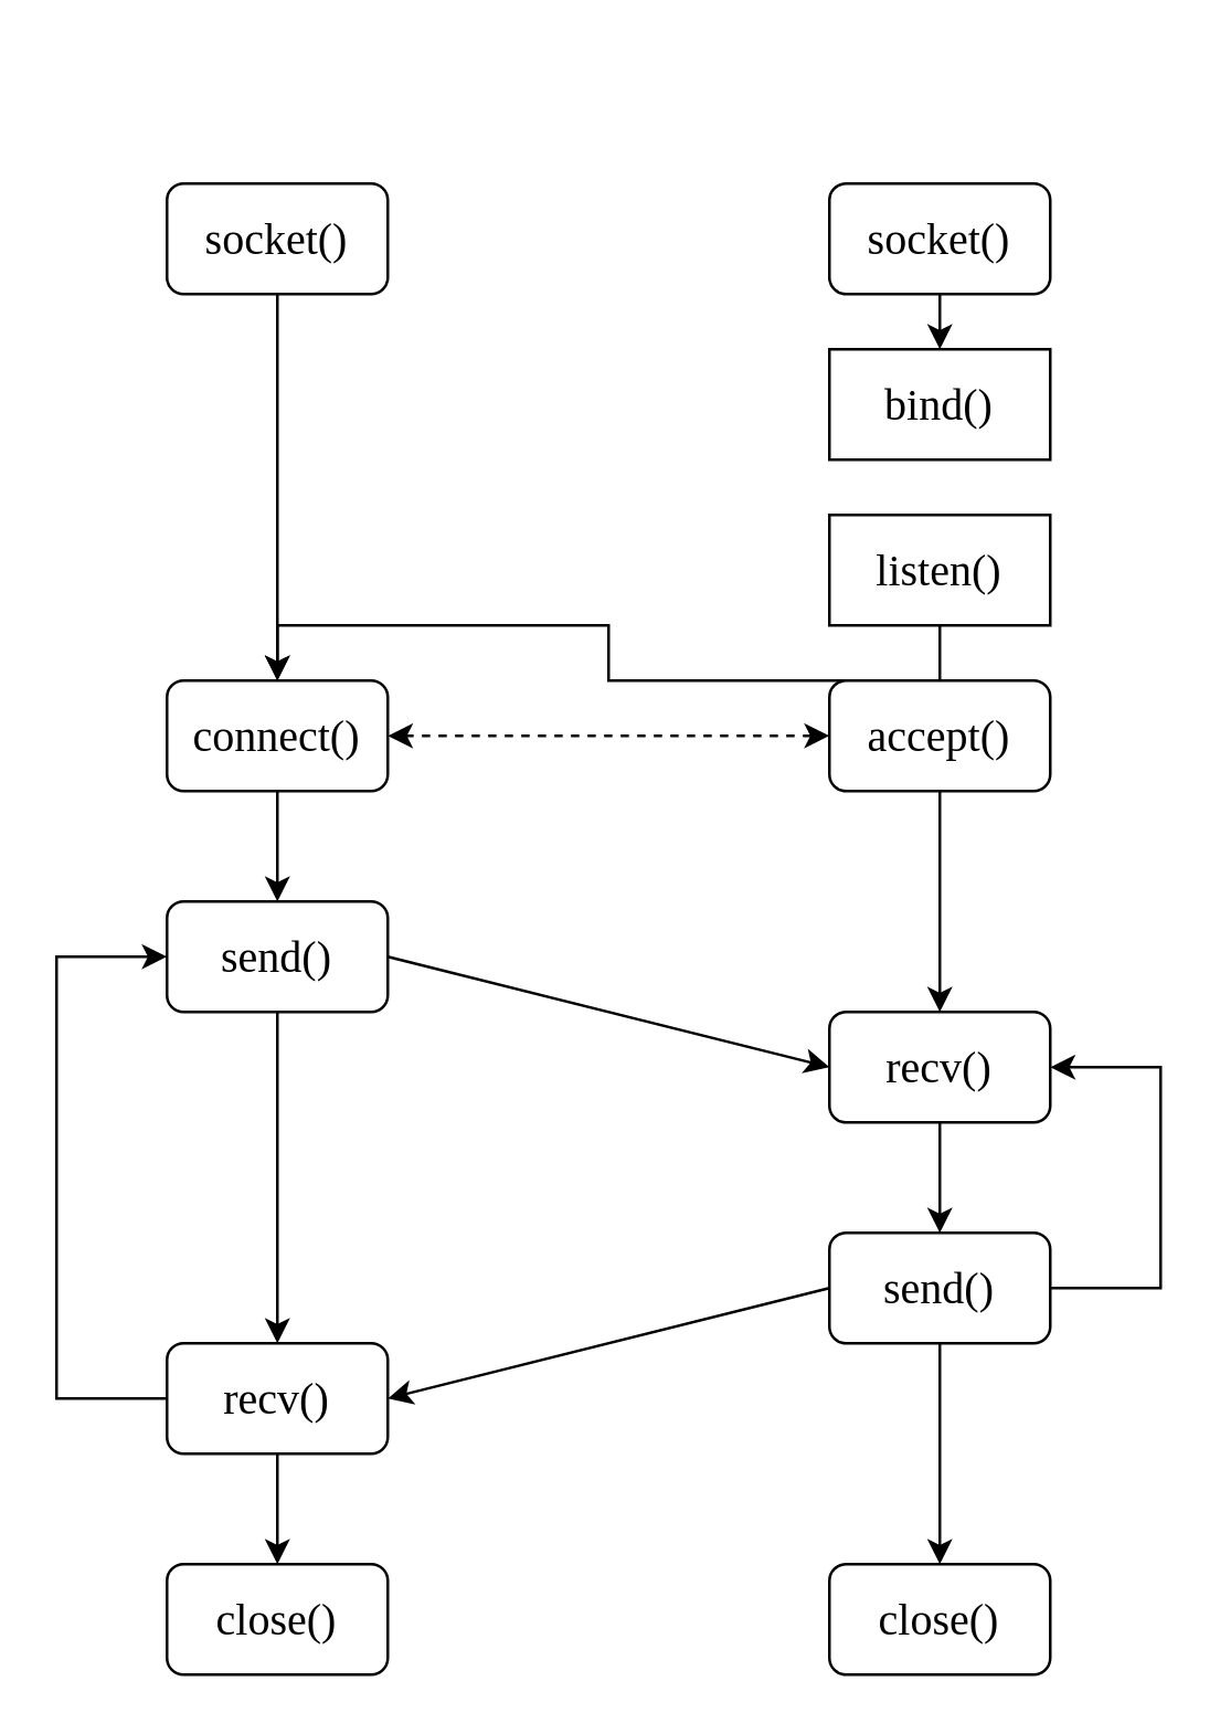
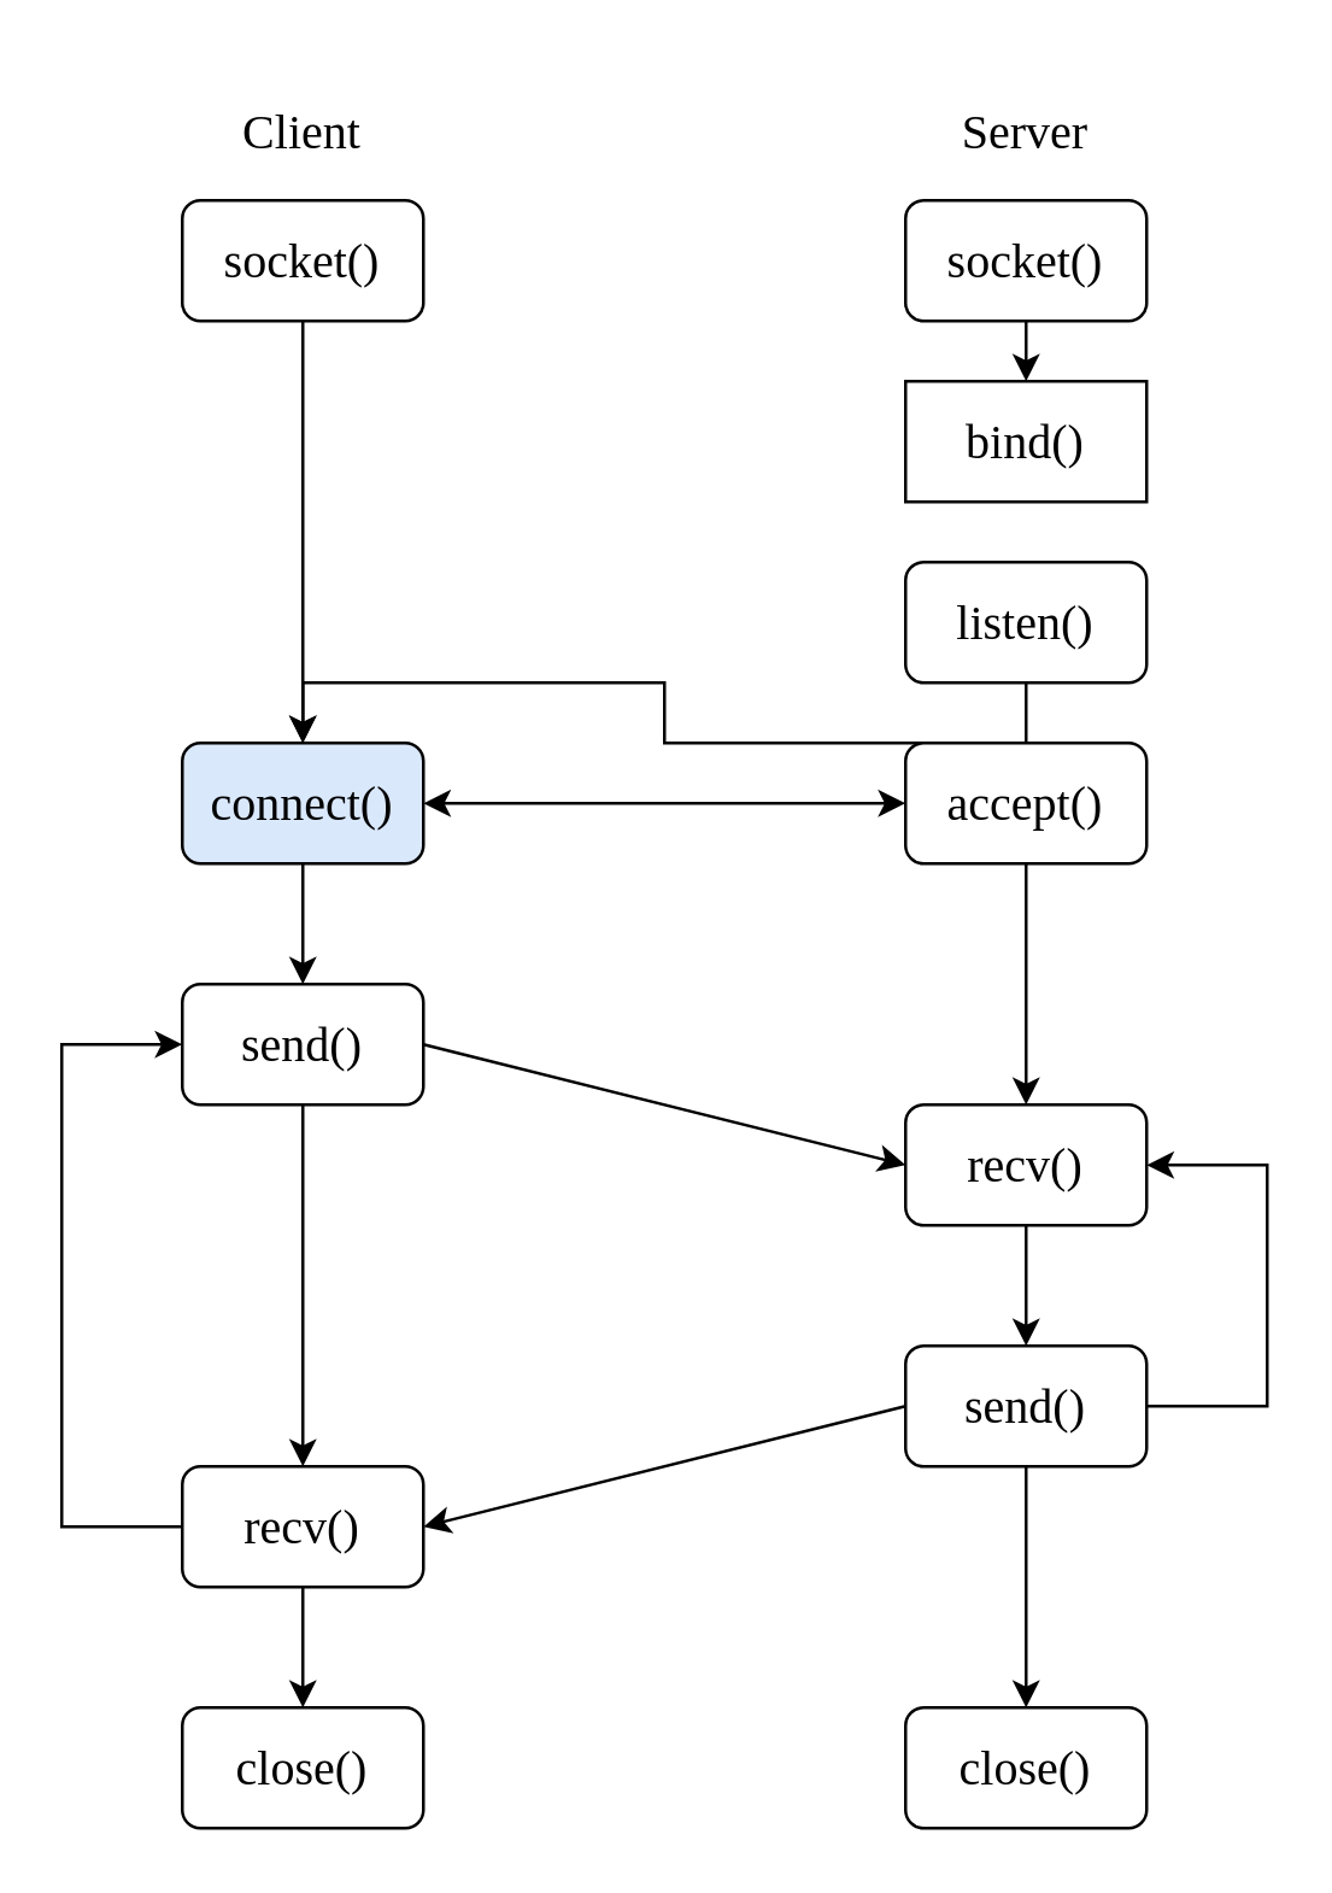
  <mxCell id="0" />
  <mxCell id="1" parent="0" />
+ <mxCell id="2" value="Client" style="text;html=1;strokeColor=none;fillColor=none;align=center;verticalAlign=middle;whiteSpace=wrap;rounded=0;fontSize=16;aspect=fixed;fontFamily=Comic Sans MS;" vertex="1" parent="1"><mxGeometry x="60" y="20.29" width="80" height="45.71" as="geometry" /></mxCell>
  <mxCell id="3" style="edgeStyle=orthogonalEdgeStyle;rounded=0;orthogonalLoop=1;jettySize=auto;html=1;exitX=0.5;exitY=1;exitDx=0;exitDy=0;entryX=0.5;entryY=0;entryDx=0;entryDy=0;fontFamily=Comic Sans MS;" edge="1" parent="1" source="4" target="6"><mxGeometry relative="1" as="geometry" /></mxCell>
  <mxCell id="4" value="socket()" style="rounded=1;whiteSpace=wrap;html=1;aspect=fixed;fontSize=16;fontFamily=Comic Sans MS;" vertex="1" parent="1"><mxGeometry x="60" y="66" width="80" height="40" as="geometry" /></mxCell>
  <mxCell id="5" style="edgeStyle=orthogonalEdgeStyle;rounded=0;orthogonalLoop=1;jettySize=auto;html=1;exitX=0.5;exitY=1;exitDx=0;exitDy=0;entryX=0.5;entryY=0;entryDx=0;entryDy=0;fontFamily=Comic Sans MS;" edge="1" parent="1" source="6" target="8"><mxGeometry relative="1" as="geometry" /></mxCell>
- <mxCell id="6" value="connect()" style="rounded=1;whiteSpace=wrap;html=1;aspect=fixed;fontSize=16;fontFamily=Comic Sans MS;" vertex="1" parent="1"><mxGeometry x="60" y="246" width="80" height="40" as="geometry" /></mxCell>
+ <mxCell id="6" value="connect()" style="rounded=1;whiteSpace=wrap;html=1;aspect=fixed;fontSize=16;fontFamily=Comic Sans MS;fillColor=#dae8fc;" vertex="1" parent="1"><mxGeometry x="60" y="246" width="80" height="40" as="geometry" /></mxCell>
  <mxCell id="7" style="edgeStyle=orthogonalEdgeStyle;rounded=0;orthogonalLoop=1;jettySize=auto;html=1;exitX=0.5;exitY=1;exitDx=0;exitDy=0;entryX=0.5;entryY=0;entryDx=0;entryDy=0;fontFamily=Comic Sans MS;" edge="1" parent="1" source="8" target="11"><mxGeometry relative="1" as="geometry" /></mxCell>
  <mxCell id="8" value="send()" style="rounded=1;whiteSpace=wrap;html=1;aspect=fixed;fontSize=16;fontFamily=Comic Sans MS;" vertex="1" parent="1"><mxGeometry x="60" y="326" width="80" height="40" as="geometry" /></mxCell>
  <mxCell id="9" style="edgeStyle=orthogonalEdgeStyle;rounded=0;orthogonalLoop=1;jettySize=auto;html=1;exitX=0.5;exitY=1;exitDx=0;exitDy=0;entryX=0.5;entryY=0;entryDx=0;entryDy=0;fontFamily=Comic Sans MS;" edge="1" parent="1" source="11" target="12"><mxGeometry relative="1" as="geometry" /></mxCell>
  <mxCell id="10" style="edgeStyle=orthogonalEdgeStyle;rounded=0;orthogonalLoop=1;jettySize=auto;html=1;exitX=0;exitY=0.5;exitDx=0;exitDy=0;entryX=0;entryY=0.5;entryDx=0;entryDy=0;fontFamily=Comic Sans MS;" edge="1" parent="1" source="11" target="8"><mxGeometry relative="1" as="geometry"><Array as="points"><mxPoint x="20" y="506" /><mxPoint x="20" y="346" /></Array></mxGeometry></mxCell>
  <mxCell id="11" value="recv()" style="rounded=1;whiteSpace=wrap;html=1;aspect=fixed;fontSize=16;fontFamily=Comic Sans MS;" vertex="1" parent="1"><mxGeometry x="60" y="486" width="80" height="40" as="geometry" /></mxCell>
  <mxCell id="12" value="close()" style="rounded=1;whiteSpace=wrap;html=1;aspect=fixed;fontSize=16;fontFamily=Comic Sans MS;" vertex="1" parent="1"><mxGeometry x="60" y="566" width="80" height="40" as="geometry" /></mxCell>
+ <mxCell id="13" value="Server" style="text;html=1;strokeColor=none;fillColor=none;align=center;verticalAlign=middle;whiteSpace=wrap;rounded=0;fontSize=16;aspect=fixed;fontFamily=Comic Sans MS;" vertex="1" parent="1"><mxGeometry x="300" y="20.29" width="80" height="45.71" as="geometry" /></mxCell>
  <mxCell id="14" style="edgeStyle=orthogonalEdgeStyle;rounded=0;orthogonalLoop=1;jettySize=auto;html=1;exitX=0.5;exitY=1;exitDx=0;exitDy=0;entryX=0.5;entryY=0;entryDx=0;entryDy=0;fontFamily=Comic Sans MS;" edge="1" parent="1" source="15" target="16"><mxGeometry relative="1" as="geometry" /></mxCell>
  <mxCell id="15" value="socket()" style="rounded=1;whiteSpace=wrap;html=1;aspect=fixed;fontSize=16;fontFamily=Comic Sans MS;" vertex="1" parent="1"><mxGeometry x="300" y="66" width="80" height="40" as="geometry" /></mxCell>
  <mxCell id="16" value="bind()" style="whiteSpace=wrap;html=1;aspect=fixed;fontSize=16;fontFamily=Comic Sans MS;rounded=0;" vertex="1" parent="1"><mxGeometry x="300" y="126" width="80" height="40" as="geometry" /></mxCell>
  <mxCell id="17" style="edgeStyle=orthogonalEdgeStyle;rounded=0;orthogonalLoop=1;jettySize=auto;html=1;exitX=0.5;exitY=1;exitDx=0;exitDy=0;fontFamily=Comic Sans MS;" edge="1" parent="1" source="18" target="6"><mxGeometry relative="1" as="geometry" /></mxCell>
- <mxCell id="18" value="listen()" style="whiteSpace=wrap;html=1;aspect=fixed;fontSize=16;fontFamily=Comic Sans MS;rounded=0;" vertex="1" parent="1"><mxGeometry x="300" y="186" width="80" height="40" as="geometry" /></mxCell>
+ <mxCell id="18" value="listen()" style="rounded=1;whiteSpace=wrap;html=1;aspect=fixed;fontSize=16;fontFamily=Comic Sans MS;" vertex="1" parent="1"><mxGeometry x="300" y="186" width="80" height="40" as="geometry" /></mxCell>
  <mxCell id="19" style="edgeStyle=orthogonalEdgeStyle;rounded=0;orthogonalLoop=1;jettySize=auto;html=1;exitX=0.5;exitY=1;exitDx=0;exitDy=0;entryX=0.5;entryY=0;entryDx=0;entryDy=0;fontFamily=Comic Sans MS;" edge="1" parent="1" source="20" target="22"><mxGeometry relative="1" as="geometry" /></mxCell>
  <mxCell id="20" value="accept()" style="rounded=1;whiteSpace=wrap;html=1;aspect=fixed;fontSize=16;fontFamily=Comic Sans MS;" vertex="1" parent="1"><mxGeometry x="300" y="246" width="80" height="40" as="geometry" /></mxCell>
  <mxCell id="21" style="edgeStyle=orthogonalEdgeStyle;rounded=0;orthogonalLoop=1;jettySize=auto;html=1;exitX=0.5;exitY=1;exitDx=0;exitDy=0;entryX=0.5;entryY=0;entryDx=0;entryDy=0;fontFamily=Comic Sans MS;" edge="1" parent="1" source="22" target="25"><mxGeometry relative="1" as="geometry" /></mxCell>
  <mxCell id="22" value="recv()" style="rounded=1;whiteSpace=wrap;html=1;aspect=fixed;fontSize=16;fontFamily=Comic Sans MS;" vertex="1" parent="1"><mxGeometry x="300" y="366" width="80" height="40" as="geometry" /></mxCell>
  <mxCell id="23" style="edgeStyle=orthogonalEdgeStyle;rounded=0;orthogonalLoop=1;jettySize=auto;html=1;exitX=0.5;exitY=1;exitDx=0;exitDy=0;entryX=0.5;entryY=0;entryDx=0;entryDy=0;fontFamily=Comic Sans MS;" edge="1" parent="1" source="25" target="26"><mxGeometry relative="1" as="geometry" /></mxCell>
  <mxCell id="24" style="edgeStyle=orthogonalEdgeStyle;rounded=0;orthogonalLoop=1;jettySize=auto;html=1;exitX=1;exitY=0.5;exitDx=0;exitDy=0;entryX=1;entryY=0.5;entryDx=0;entryDy=0;fontFamily=Comic Sans MS;" edge="1" parent="1" source="25" target="22"><mxGeometry relative="1" as="geometry"><Array as="points"><mxPoint x="420" y="466" /><mxPoint x="420" y="386" /></Array></mxGeometry></mxCell>
  <mxCell id="25" value="send()" style="rounded=1;whiteSpace=wrap;html=1;aspect=fixed;fontSize=16;fontFamily=Comic Sans MS;" vertex="1" parent="1"><mxGeometry x="300" y="446" width="80" height="40" as="geometry" /></mxCell>
  <mxCell id="26" value="close()" style="rounded=1;whiteSpace=wrap;html=1;aspect=fixed;fontSize=16;fontFamily=Comic Sans MS;" vertex="1" parent="1"><mxGeometry x="300" y="566" width="80" height="40" as="geometry" /></mxCell>
- <mxCell id="27" value="" style="endArrow=classic;startArrow=classic;html=1;rounded=0;exitX=1;exitY=0.5;exitDx=0;exitDy=0;fontFamily=Comic Sans MS;entryX=0;entryY=0.5;entryDx=0;entryDy=0;dashed=1;" edge="1" parent="1" source="6" target="20"><mxGeometry width="50" height="50" relative="1" as="geometry"><mxPoint x="210" y="236" as="sourcePoint" /><mxPoint x="340" y="326" as="targetPoint" /></mxGeometry></mxCell>
+ <mxCell id="27" value="" style="endArrow=classic;startArrow=classic;html=1;rounded=0;exitX=1;exitY=0.5;exitDx=0;exitDy=0;fontFamily=Comic Sans MS;entryX=0;entryY=0.5;entryDx=0;entryDy=0;" edge="1" parent="1" source="6" target="20"><mxGeometry width="50" height="50" relative="1" as="geometry"><mxPoint x="210" y="236" as="sourcePoint" /><mxPoint x="340" y="326" as="targetPoint" /></mxGeometry></mxCell>
  <mxCell id="28" value="" style="endArrow=classic;html=1;rounded=0;exitX=1;exitY=0.5;exitDx=0;exitDy=0;entryX=0;entryY=0.5;entryDx=0;entryDy=0;fontFamily=Comic Sans MS;" edge="1" parent="1" source="8" target="22"><mxGeometry width="50" height="50" relative="1" as="geometry"><mxPoint x="210" y="236" as="sourcePoint" /><mxPoint x="260" y="186" as="targetPoint" /></mxGeometry></mxCell>
  <mxCell id="29" value="" style="endArrow=classic;html=1;rounded=0;exitX=0;exitY=0.5;exitDx=0;exitDy=0;entryX=1;entryY=0.5;entryDx=0;entryDy=0;fontFamily=Comic Sans MS;" edge="1" parent="1" source="25" target="11"><mxGeometry width="50" height="50" relative="1" as="geometry"><mxPoint x="240" y="506" as="sourcePoint" /><mxPoint x="290" y="456" as="targetPoint" /></mxGeometry></mxCell>
